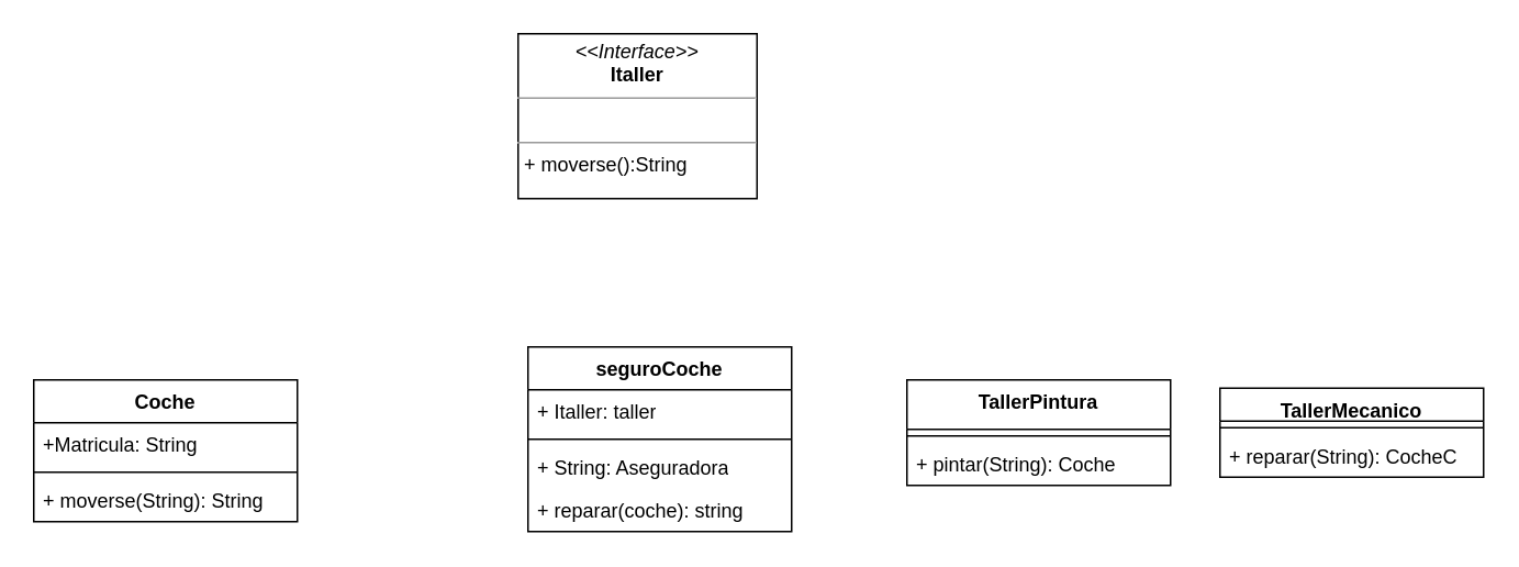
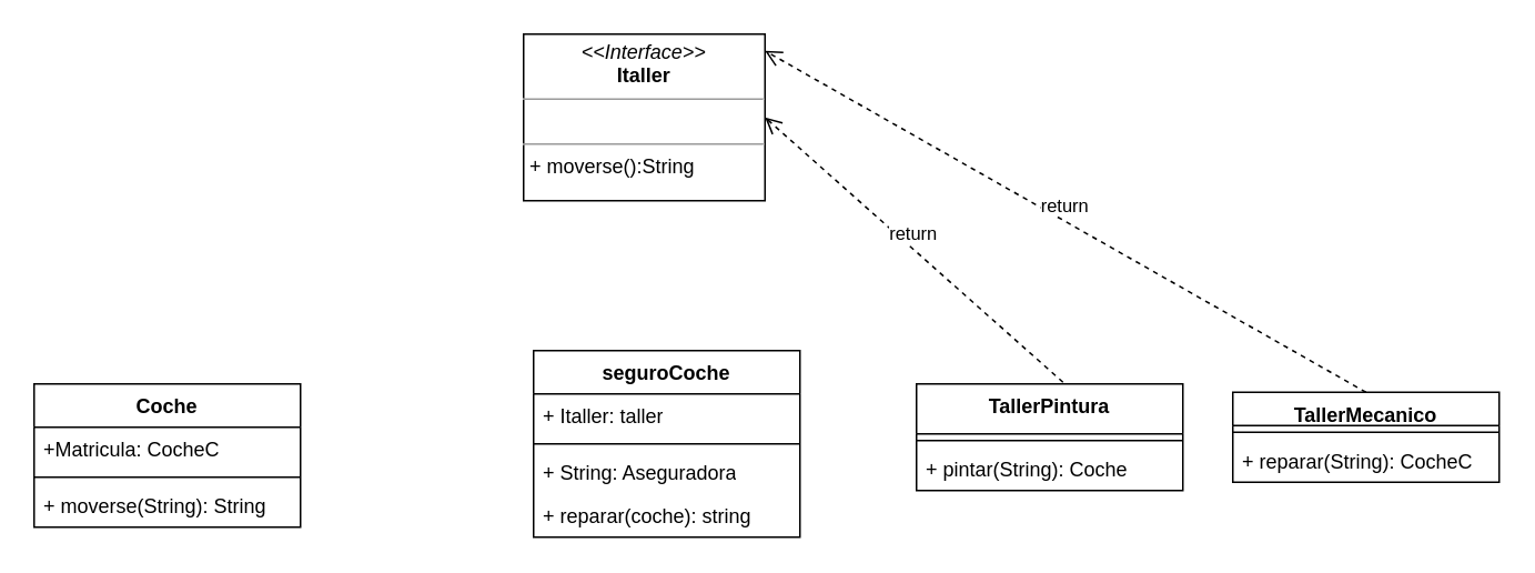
  <mxCell id="0" />
  <mxCell id="1" parent="0" />
  <mxCell id="2" value="&lt;p style=&quot;margin:0px;margin-top:4px;text-align:center;&quot;&gt;&lt;i&gt;&amp;lt;&amp;lt;Interface&amp;gt;&amp;gt;&lt;/i&gt;&lt;br&gt;&lt;b&gt;Italler&lt;/b&gt;&lt;/p&gt;&lt;hr size=&quot;1&quot;&gt;&lt;p style=&quot;margin:0px;margin-left:4px;&quot;&gt;&lt;br&gt;&lt;/p&gt;&lt;hr size=&quot;1&quot;&gt;&lt;p style=&quot;margin:0px;margin-left:4px;&quot;&gt;+ moverse():String&lt;br&gt;&lt;br&gt;&lt;/p&gt;" style="verticalAlign=top;align=left;overflow=fill;fontSize=12;fontFamily=Helvetica;html=1;whiteSpace=wrap;" vertex="1" parent="1"><mxGeometry x="314" y="20" width="145" height="100" as="geometry" /></mxCell>
  <mxCell id="3" value="Coche" style="swimlane;fontStyle=1;align=center;verticalAlign=top;childLayout=stackLayout;horizontal=1;startSize=26;horizontalStack=0;resizeParent=1;resizeParentMax=0;resizeLast=0;collapsible=1;marginBottom=0;whiteSpace=wrap;html=1;" vertex="1" parent="1"><mxGeometry x="20" y="230" width="160" height="86" as="geometry" /></mxCell>
- <mxCell id="4" value="+Matricula: String" style="text;strokeColor=none;fillColor=none;align=left;verticalAlign=top;spacingLeft=4;spacingRight=4;overflow=hidden;rotatable=0;points=[[0,0.5],[1,0.5]];portConstraint=eastwest;whiteSpace=wrap;html=1;" vertex="1" parent="3"><mxGeometry y="26" width="160" height="26" as="geometry" /></mxCell>
+ <mxCell id="4" value="+Matricula: CocheC" style="text;strokeColor=none;fillColor=none;align=left;verticalAlign=top;spacingLeft=4;spacingRight=4;overflow=hidden;rotatable=0;points=[[0,0.5],[1,0.5]];portConstraint=eastwest;whiteSpace=wrap;html=1;" vertex="1" parent="3"><mxGeometry y="26" width="160" height="26" as="geometry" /></mxCell>
  <mxCell id="5" value="" style="line;strokeWidth=1;fillColor=none;align=left;verticalAlign=middle;spacingTop=-1;spacingLeft=3;spacingRight=3;rotatable=0;labelPosition=right;points=[];portConstraint=eastwest;strokeColor=inherit;" vertex="1" parent="3"><mxGeometry y="52" width="160" height="8" as="geometry" /></mxCell>
  <mxCell id="6" value="+ moverse(String): String" style="text;strokeColor=none;fillColor=none;align=left;verticalAlign=top;spacingLeft=4;spacingRight=4;overflow=hidden;rotatable=0;points=[[0,0.5],[1,0.5]];portConstraint=eastwest;whiteSpace=wrap;html=1;" vertex="1" parent="3"><mxGeometry y="60" width="160" height="26" as="geometry" /></mxCell>
  <mxCell id="7" value="seguroCoche" style="swimlane;fontStyle=1;align=center;verticalAlign=top;childLayout=stackLayout;horizontal=1;startSize=26;horizontalStack=0;resizeParent=1;resizeParentMax=0;resizeLast=0;collapsible=1;marginBottom=0;whiteSpace=wrap;html=1;" vertex="1" parent="1"><mxGeometry x="320" y="210" width="160" height="112" as="geometry" /></mxCell>
  <mxCell id="8" value="+ Italler: taller" style="text;strokeColor=none;fillColor=none;align=left;verticalAlign=top;spacingLeft=4;spacingRight=4;overflow=hidden;rotatable=0;points=[[0,0.5],[1,0.5]];portConstraint=eastwest;whiteSpace=wrap;html=1;" vertex="1" parent="7"><mxGeometry y="26" width="160" height="26" as="geometry" /></mxCell>
  <mxCell id="9" value="" style="line;strokeWidth=1;fillColor=none;align=left;verticalAlign=middle;spacingTop=-1;spacingLeft=3;spacingRight=3;rotatable=0;labelPosition=right;points=[];portConstraint=eastwest;strokeColor=inherit;" vertex="1" parent="7"><mxGeometry y="52" width="160" height="8" as="geometry" /></mxCell>
  <mxCell id="10" value="+ String: Aseguradora" style="text;strokeColor=none;fillColor=none;align=left;verticalAlign=top;spacingLeft=4;spacingRight=4;overflow=hidden;rotatable=0;points=[[0,0.5],[1,0.5]];portConstraint=eastwest;whiteSpace=wrap;html=1;" vertex="1" parent="7"><mxGeometry y="60" width="160" height="26" as="geometry" /></mxCell>
  <mxCell id="11" value="+ reparar(coche): string" style="text;strokeColor=none;fillColor=none;align=left;verticalAlign=top;spacingLeft=4;spacingRight=4;overflow=hidden;rotatable=0;points=[[0,0.5],[1,0.5]];portConstraint=eastwest;whiteSpace=wrap;html=1;" vertex="1" parent="7"><mxGeometry y="86" width="160" height="26" as="geometry" /></mxCell>
  <mxCell id="12" value="TallerMecanico" style="swimlane;fontStyle=1;align=center;verticalAlign=top;childLayout=stackLayout;horizontal=1;startSize=20;horizontalStack=0;resizeParent=1;resizeParentMax=0;resizeLast=0;collapsible=1;marginBottom=0;whiteSpace=wrap;html=1;" vertex="1" parent="1"><mxGeometry x="740" y="235" width="160" height="54" as="geometry" /></mxCell>
  <mxCell id="13" value="" style="line;strokeWidth=1;fillColor=none;align=left;verticalAlign=middle;spacingTop=-1;spacingLeft=3;spacingRight=3;rotatable=0;labelPosition=right;points=[];portConstraint=eastwest;strokeColor=inherit;" vertex="1" parent="12"><mxGeometry y="20" width="160" height="8" as="geometry" /></mxCell>
  <mxCell id="14" value="+ reparar(String): CocheC" style="text;strokeColor=none;fillColor=none;align=left;verticalAlign=top;spacingLeft=4;spacingRight=4;overflow=hidden;rotatable=0;points=[[0,0.5],[1,0.5]];portConstraint=eastwest;whiteSpace=wrap;html=1;" vertex="1" parent="12"><mxGeometry y="28" width="160" height="26" as="geometry" /></mxCell>
  <mxCell id="15" value="TallerPintura" style="swimlane;fontStyle=1;align=center;verticalAlign=top;childLayout=stackLayout;horizontal=1;startSize=30;horizontalStack=0;resizeParent=1;resizeParentMax=0;resizeLast=0;collapsible=1;marginBottom=0;whiteSpace=wrap;html=1;" vertex="1" parent="1"><mxGeometry x="550" y="230" width="160" height="64" as="geometry" /></mxCell>
  <mxCell id="16" value="" style="line;strokeWidth=1;fillColor=none;align=left;verticalAlign=middle;spacingTop=-1;spacingLeft=3;spacingRight=3;rotatable=0;labelPosition=right;points=[];portConstraint=eastwest;strokeColor=inherit;" vertex="1" parent="15"><mxGeometry y="30" width="160" height="8" as="geometry" /></mxCell>
  <mxCell id="17" value="+ pintar(String): Coche" style="text;strokeColor=none;fillColor=none;align=left;verticalAlign=top;spacingLeft=4;spacingRight=4;overflow=hidden;rotatable=0;points=[[0,0.5],[1,0.5]];portConstraint=eastwest;whiteSpace=wrap;html=1;" vertex="1" parent="15"><mxGeometry y="38" width="160" height="26" as="geometry" /></mxCell>
+ <mxCell id="18" value="return" style="html=1;verticalAlign=bottom;endArrow=open;dashed=1;endSize=8;curved=0;rounded=0;exitX=0.55;exitY=-0.016;exitDx=0;exitDy=0;exitPerimeter=0;entryX=1;entryY=0.5;entryDx=0;entryDy=0;" edge="1" parent="1" source="15" target="2"><mxGeometry relative="1" as="geometry"><mxPoint x="670" y="160" as="sourcePoint" /><mxPoint x="590" y="160" as="targetPoint" /></mxGeometry></mxCell>
+ <mxCell id="19" value="return" style="html=1;verticalAlign=bottom;endArrow=open;dashed=1;endSize=8;curved=0;rounded=0;exitX=0.5;exitY=0;exitDx=0;exitDy=0;entryX=1;entryY=0.1;entryDx=0;entryDy=0;entryPerimeter=0;" edge="1" parent="1" source="12" target="2"><mxGeometry relative="1" as="geometry"><mxPoint x="670" y="160" as="sourcePoint" /><mxPoint x="590" y="160" as="targetPoint" /></mxGeometry></mxCell>
